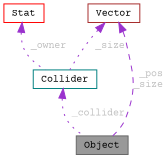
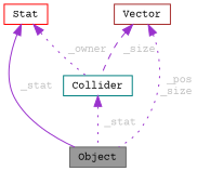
  digraph {
    fontname="Courier Prime"
    node [fillcolor=white fontname="Courier Prime" fontsize=10 shape=box style=filled]
    edge [color=darkorchid3 dir=back fontcolor=grey fontname="Courier Prime" fontsize=10 labelfontname=Helvetica labelfontsize=10 style=dotted]
    n1 [color=gray40 fillcolor=grey60 fontcolor=black height=0.2 label=Object width=0.4]
    n2 [color=teal height=0.2 label=Collider width=0.4]
    n3 [color=red height=0.2 label=Stat width=0.4]
    n4 [color=brown height=0.2 label=Vector width=0.4]
-   n2 -> n1 [label=" _collider"]
+   n2 -> n1 [label=" _stat"]
+   n3 -> n1 [label=" _stat" style=solid]
    n3 -> n2 [label=" _owner"]
-   n4 -> n1 [label=" _pos\n_size" style=dashed]
-   n4 -> n2 [label=" _size"]
+   n4 -> n1 [label=" _pos\n_size"]
+   n4 -> n2 [label=" _size" style=dashed]
  }
